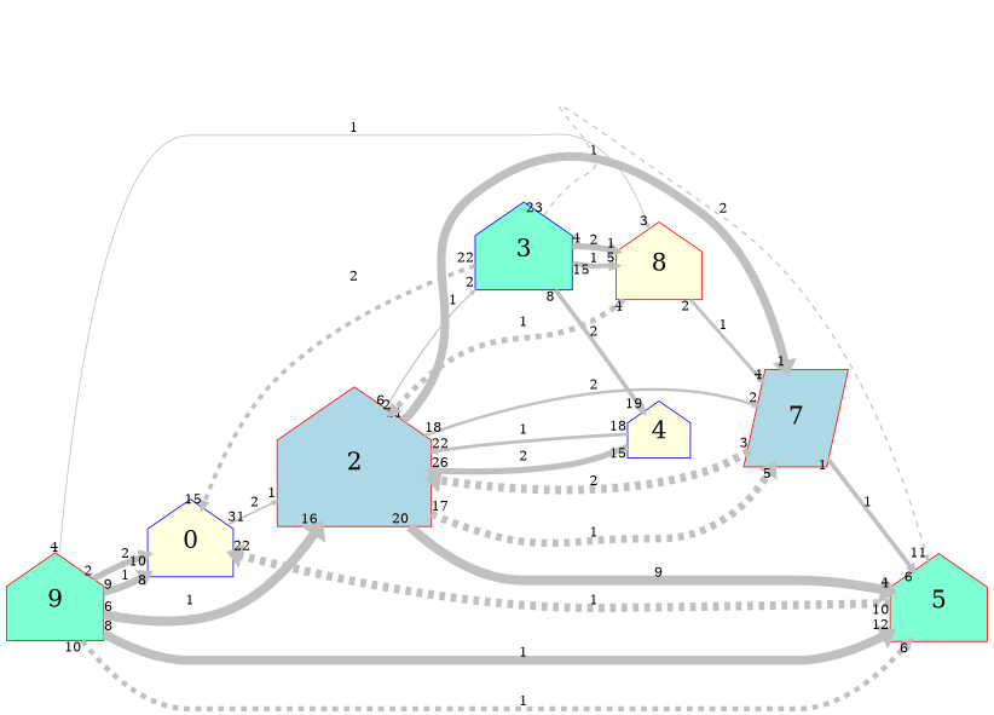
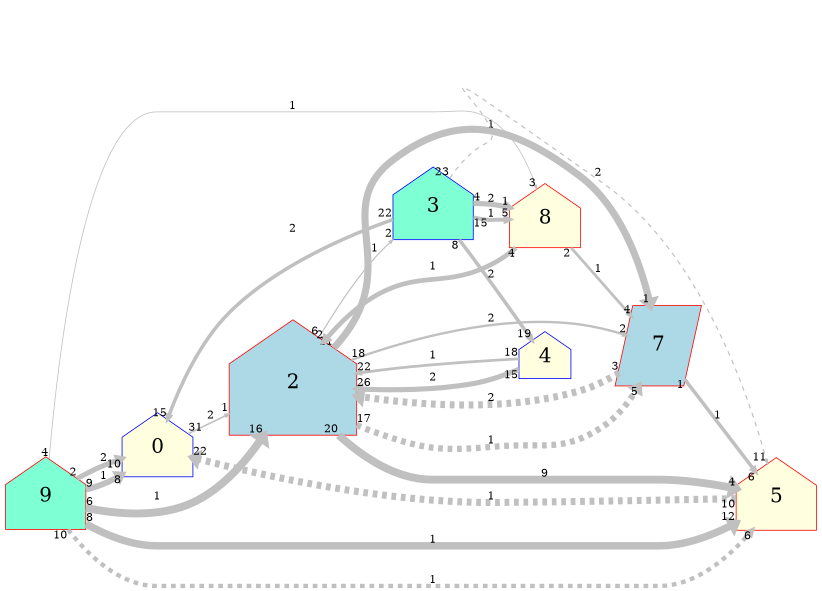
  digraph {
    rankdir=LR
    scale=1
    splines=spline
    node [color=red fillcolor=lightyellow fontsize=25 shape=house style=filled]
    edge [arrowsize=0.5 capacity=1 color=grey from_pd=3 headlabel=1 penwidth=9.0 pt=3 splines=true style=solid taillabel=4 to_pd=0]
    n1 [color=blue height=1.25 label=0 width=1.25]
    n2 [fillcolor=lightblue height=2.25 label=2 width=2.25]
    n3 [color=blue fillcolor=aquamarine height=1.4167 label=3 width=1.4167]
-   n4 [fillcolor=aquamarine height=1.4167 label=5 width=1.4167]
+   n4 [height=1.4167 label=5 width=1.4167]
    n5 [fillcolor=lightblue height=1.4167 label=7 shape=parallelogram width=1.4167]
    n6 [color=blue height=0.91667 label=4 width=0.91667]
    n7 [height=1.25 label=8 width=1.25]
    n8 [fillcolor=aquamarine height=1.4167 label=9 width=1.4167]
    n1 -> n2 [capacity=2 from_pd=30 label=2 penwidth=2.0 pt=17 taillabel=31]
    n2 -> n3 [from_pd=5 headlabel=2 label=1 penwidth=1.5 pt=18 style=bold taillabel=6 to_pd=1]
    n2 -> n4 [capacity=2 from_pd=19 headlabel=4 label=9 penwidth=10.0 pt=1 taillabel=20 to_pd=3]
    n2 -> n5 [from_pd=10 label=1 style=bold taillabel=11]
    n2 -> n5 [from_pd=16 headlabel=5 label=1 penwidth=8.0 pt=5 style=dashed taillabel=17 to_pd=4]
    n2 -> n5 [capacity=2 from_pd=17 headlabel=2 label=2 penwidth=3.0 pt=15 style=bold taillabel=18 to_pd=1]
-   n3 -> n1 [capacity=2 from_pd=21 headlabel=15 label=2 penwidth=4.5 pt=12 style=dashed taillabel=22 to_pd=14]
+   n3 -> n1 [capacity=2 from_pd=21 headlabel=15 label=2 penwidth=4.5 pt=12 style=bold taillabel=22 to_pd=14]
    n3 -> n4 [capacity=2 from_pd=22 headlabel=11 label=2 penwidth=1.5 pt=18 style=dashed taillabel=23 to_pd=10]
    n3 -> n6 [capacity=2 from_pd=7 headlabel=19 label=2 penwidth=4.5 pt=12 taillabel=8 to_pd=18]
    n3 -> n7 [capacity=2 label=2 penwidth=6.5 pt=8 style=bold]
    n3 -> n7 [from_pd=14 headlabel=5 label=1 penwidth=5.0 pt=11 taillabel=15 to_pd=4]
    n4 -> n1 [from_pd=9 headlabel=22 label=1 style=dashed taillabel=10 to_pd=21]
    n5 -> n2 [from_pd=2 headlabel=7 label=2 style=dashed taillabel=3 to_pd=6]
    n5 -> n4 [from_pd=0 headlabel=6 label=1 penwidth=4.5 pt=12 style=bold taillabel=1 to_pd=5]
    n6 -> n2 [from_pd=17 headlabel=22 label=1 penwidth=3.5 pt=14 taillabel=18 to_pd=21]
    n6 -> n2 [capacity=2 from_pd=14 headlabel=26 label=2 penwidth=6.5 pt=8 taillabel=15 to_pd=25]
-   n7 -> n2 [headlabel=2 label=1 penwidth=6.0 pt=9 style=dashed to_pd=1]
+   n7 -> n2 [headlabel=2 label=1 penwidth=6.0 pt=9 style=bold to_pd=1]
    n7 -> n5 [from_pd=1 headlabel=4 label=1 penwidth=3.5 pt=14 taillabel=2 to_pd=3]
    n8 -> n1 [capacity=2 from_pd=1 headlabel=10 label=2 penwidth=6.5 pt=8 taillabel=2 to_pd=9]
    n8 -> n1 [from_pd=8 headlabel=8 label=1 penwidth=7.5 pt=6 taillabel=9 to_pd=7]
    n8 -> n2 [from_pd=5 headlabel=16 label=1 penwidth=10.0 pt=1 style=bold taillabel=6 to_pd=15]
    n8 -> n4 [from_pd=7 headlabel=12 label=1 penwidth=9.5 pt=2 style=bold taillabel=8 to_pd=11]
    n8 -> n4 [from_pd=9 headlabel=6 label=1 penwidth=5.5 pt=10 style=dashed taillabel=10 to_pd=5]
    n8 -> n7 [headlabel=3 label=1 penwidth=1.0 pt=19 style=bold to_pd=2]
  }
